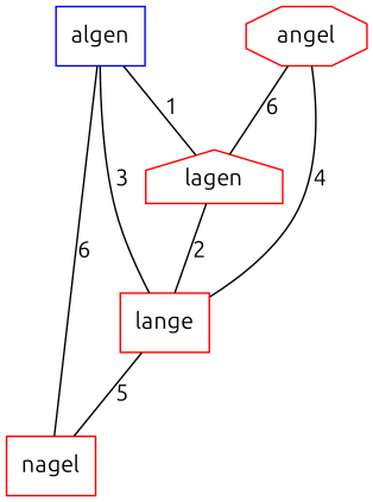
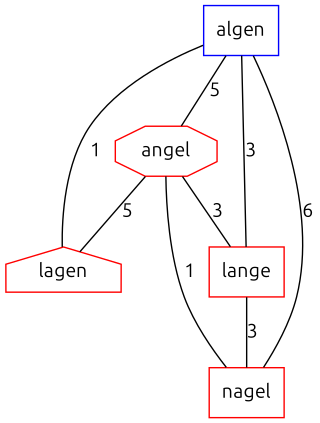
  graph {
    fontname=Ubuntu
    node [color=red fontname=Ubuntu shape=box]
    edge [fontname=Ubuntu]
    algen [color=blue]
    angel [shape=octagon]
    lagen [shape=house]
    lange
    nagel
+   algen -- angel [label=5]
    algen -- lagen [label=1]
    algen -- lange [label=3]
    algen -- nagel [label=6]
-   angel -- lagen [label=6]
-   angel -- lange [label=4]
-   lagen -- lange [label=2]
-   lange -- nagel [label=5]
+   angel -- lagen [label=5]
+   angel -- lange [label=3]
+   angel -- nagel [label=1]
+   lange -- nagel [label=3]
  }
